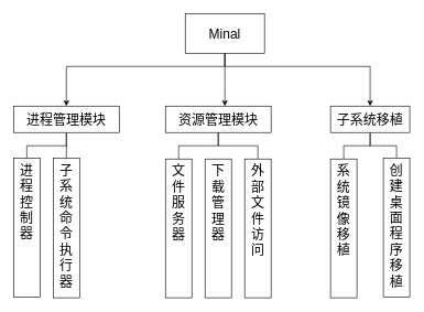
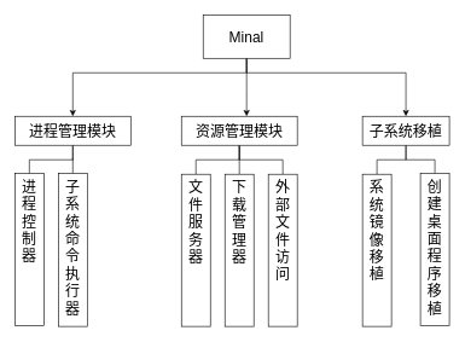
  <mxCell id="0" />
  <mxCell id="1" parent="0" />
  <mxCell id="2" style="edgeStyle=orthogonalEdgeStyle;rounded=0;orthogonalLoop=1;jettySize=auto;html=1;" edge="1" parent="1" source="5" target="8"><mxGeometry relative="1" as="geometry"><Array as="points"><mxPoint x="340" y="100" /><mxPoint x="100" y="100" /></Array></mxGeometry></mxCell>
  <mxCell id="3" style="edgeStyle=orthogonalEdgeStyle;rounded=0;orthogonalLoop=1;jettySize=auto;html=1;" edge="1" parent="1" source="5" target="12"><mxGeometry relative="1" as="geometry"><Array as="points"><mxPoint x="340" y="120" /><mxPoint x="340" y="120" /></Array></mxGeometry></mxCell>
  <mxCell id="4" style="edgeStyle=orthogonalEdgeStyle;rounded=0;orthogonalLoop=1;jettySize=auto;html=1;entryX=0.5;entryY=0;entryDx=0;entryDy=0;" edge="1" parent="1" source="5" target="15"><mxGeometry relative="1" as="geometry"><Array as="points"><mxPoint x="340" y="100" /><mxPoint x="560" y="100" /></Array></mxGeometry></mxCell>
  <mxCell id="5" value="Minal" style="rounded=0;whiteSpace=wrap;html=1;fontSize=20;" parent="1" vertex="1"><mxGeometry x="280" y="20" width="120" height="60" as="geometry" /></mxCell>
  <mxCell id="6" style="edgeStyle=orthogonalEdgeStyle;rounded=0;orthogonalLoop=1;jettySize=auto;html=1;entryX=0.5;entryY=0;entryDx=0;entryDy=0;endArrow=none;endFill=0;fontSize=20;" parent="1" source="8" target="16" edge="1"><mxGeometry relative="1" as="geometry" /></mxCell>
  <mxCell id="7" style="edgeStyle=orthogonalEdgeStyle;rounded=0;orthogonalLoop=1;jettySize=auto;html=1;entryX=0.5;entryY=0;entryDx=0;entryDy=0;endArrow=none;endFill=0;fontSize=20;" parent="1" source="8" target="17" edge="1"><mxGeometry relative="1" as="geometry" /></mxCell>
  <mxCell id="8" value="进程管理模块" style="rounded=0;whiteSpace=wrap;html=1;fontSize=20;" parent="1" vertex="1"><mxGeometry x="20" y="160" width="160" height="40" as="geometry" /></mxCell>
  <mxCell id="9" style="edgeStyle=orthogonalEdgeStyle;rounded=0;orthogonalLoop=1;jettySize=auto;html=1;entryX=0.5;entryY=0;entryDx=0;entryDy=0;endArrow=none;endFill=0;fontSize=20;" parent="1" source="12" target="20" edge="1"><mxGeometry relative="1" as="geometry" /></mxCell>
+ <mxCell id="10" style="edgeStyle=orthogonalEdgeStyle;rounded=0;orthogonalLoop=1;jettySize=auto;html=1;entryX=0.5;entryY=0;entryDx=0;entryDy=0;endArrow=none;endFill=0;fontSize=20;" parent="1" source="12" target="19" edge="1"><mxGeometry relative="1" as="geometry" /></mxCell>
  <mxCell id="11" style="edgeStyle=orthogonalEdgeStyle;rounded=0;orthogonalLoop=1;jettySize=auto;html=1;endArrow=none;endFill=0;fontSize=20;" parent="1" source="12" target="18" edge="1"><mxGeometry relative="1" as="geometry" /></mxCell>
  <mxCell id="12" value="资源管理模块" style="rounded=0;whiteSpace=wrap;html=1;fontSize=20;" parent="1" vertex="1"><mxGeometry x="250" y="160" width="160" height="40" as="geometry" /></mxCell>
  <mxCell id="13" style="edgeStyle=orthogonalEdgeStyle;rounded=0;orthogonalLoop=1;jettySize=auto;html=1;endArrow=none;endFill=0;fontSize=20;" parent="1" source="15" target="22" edge="1"><mxGeometry relative="1" as="geometry" /></mxCell>
  <mxCell id="14" style="edgeStyle=orthogonalEdgeStyle;rounded=0;orthogonalLoop=1;jettySize=auto;html=1;entryX=0.5;entryY=0;entryDx=0;entryDy=0;endArrow=none;endFill=0;fontSize=20;" parent="1" source="15" target="21" edge="1"><mxGeometry relative="1" as="geometry" /></mxCell>
  <mxCell id="15" value="子系统移植" style="rounded=0;whiteSpace=wrap;html=1;fontSize=20;" parent="1" vertex="1"><mxGeometry x="500" y="160" width="120" height="40" as="geometry" /></mxCell>
  <mxCell id="16" value="进&lt;br&gt;程&lt;br&gt;控&lt;br&gt;制&lt;br&gt;器" style="rounded=0;whiteSpace=wrap;html=1;fontSize=20;verticalAlign=top;" parent="1" vertex="1"><mxGeometry x="20" y="239" width="40" height="210" as="geometry" /></mxCell>
  <mxCell id="17" value="子系统命令执行器" style="rounded=0;whiteSpace=wrap;html=1;fontSize=20;verticalAlign=top;" parent="1" vertex="1"><mxGeometry x="80" y="239" width="40" height="211" as="geometry" /></mxCell>
  <mxCell id="18" value="外部文件访问" style="rounded=0;whiteSpace=wrap;html=1;fontSize=20;verticalAlign=top;" parent="1" vertex="1"><mxGeometry x="370" y="240" width="40" height="210" as="geometry" /></mxCell>
  <mxCell id="19" value="下载管理器" style="rounded=0;whiteSpace=wrap;html=1;fontSize=20;verticalAlign=top;" parent="1" vertex="1"><mxGeometry x="310" y="240" width="40" height="210" as="geometry" /></mxCell>
  <mxCell id="20" value="文件服务器" style="rounded=0;whiteSpace=wrap;html=1;fontSize=20;verticalAlign=top;" parent="1" vertex="1"><mxGeometry x="250" y="240" width="40" height="210" as="geometry" /></mxCell>
  <mxCell id="21" value="创建桌面程序移植" style="rounded=0;whiteSpace=wrap;html=1;fontSize=20;verticalAlign=top;" parent="1" vertex="1"><mxGeometry x="580" y="239" width="40" height="210" as="geometry" /></mxCell>
  <mxCell id="22" value="系统镜像移植" style="rounded=0;whiteSpace=wrap;html=1;fontSize=20;verticalAlign=top;" parent="1" vertex="1"><mxGeometry x="500" y="240" width="40" height="210" as="geometry" /></mxCell>
